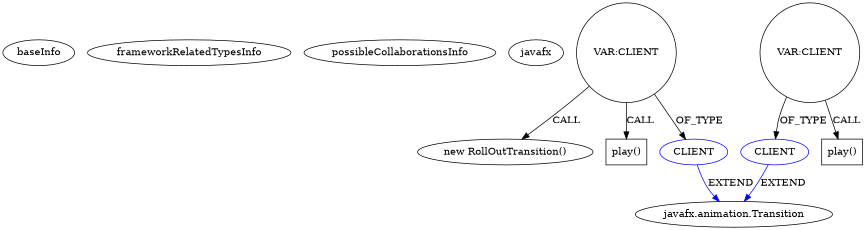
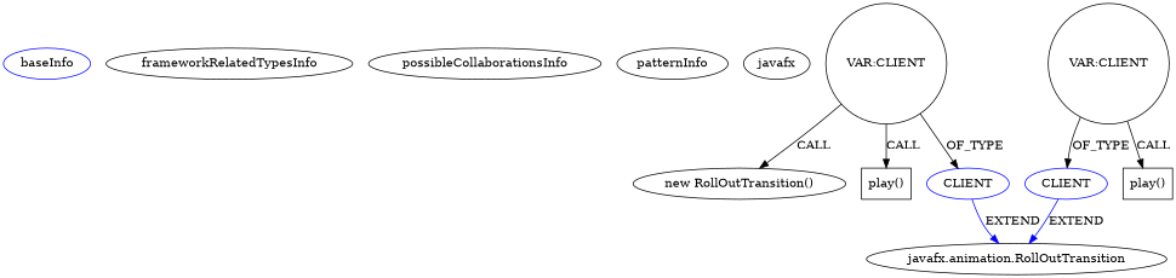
  digraph {
    node [isFrameworkType=false]
-   baseInfo [category=pattern graphId=4474 isAnonymous=false possibleRelation=false isFrameworkType=""]
+   baseInfo [category=pattern graphId=4474 isAnonymous=false possibleRelation=false color=blue isFrameworkType=""]
    frameworkRelatedTypesInfo [isFrameworkType=""]
    possibleCollaborationsInfo [isFrameworkType=""]
+   patternInfo [frequency=2.0 patternRootClient=null isFrameworkType=""]
    n5 [0="tarunbod-SummonCommandCreator~/tarunbod-SummonCommandCreator/SummonCommandCreator-master/src/me/FirstWorldAnarchy/scc/application/FXMLDocumentController.java~void initialize(java.net.URL,java.util.ResourceBundle)~4479" 1="tarunbod-SummonCommandCreator~/tarunbod-SummonCommandCreator/SummonCommandCreator-master/src/me/FirstWorldAnarchy/scc/application/FXMLDocumentController.java~FXMLDocumentController~4474" label=javafx isFrameworkType=""]
    n6 [label="new RollOutTransition()" vertexType=CONSTRUCTOR_CALL]
    n7 [label="VAR:CLIENT" shape=circle vertexType=VARIABLE_EXPRESION]
    n8 [label="play()" shape=box vertexType=INSIDE_CALL]
    n9 [color=blue label=CLIENT vertexType=REFERENCE_CLIENT_CLASS_DECLARATION]
-   n10 [label="javafx.animation.Transition" vertexType=FRAMEWORK_CLASS_TYPE]
+   n10 [label="javafx.animation.RollOutTransition" vertexType=FRAMEWORK_CLASS_TYPE]
    n11 [color=blue label=CLIENT vertexType=REFERENCE_CLIENT_CLASS_DECLARATION]
    n12 [label="VAR:CLIENT" shape=circle vertexType=VARIABLE_EXPRESION]
    n13 [label="play()" shape=box vertexType=INSIDE_CALL]
    n7 -> n6 [label=CALL]
    n7 -> n8 [label=CALL]
    n7 -> n9 [label=OF_TYPE]
    n9 -> n10 [color=blue label=EXTEND]
    n11 -> n10 [color=blue label=EXTEND]
    n12 -> n11 [label=OF_TYPE]
    n12 -> n13 [label=CALL]
  }
